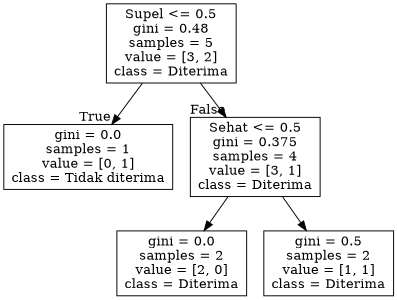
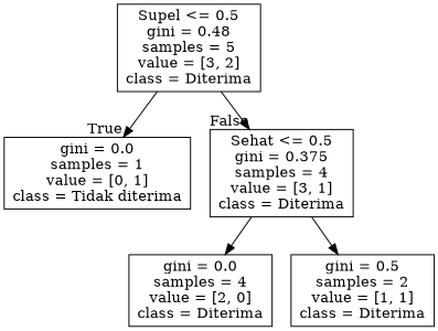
  digraph {
    node [shape=box]
    n1 [label="Supel <= 0.5\ngini = 0.48\nsamples = 5\nvalue = [3, 2]\nclass = Diterima"]
    n2 [label="gini = 0.0\nsamples = 1\nvalue = [0, 1]\nclass = Tidak diterima"]
    n3 [label="Sehat <= 0.5\ngini = 0.375\nsamples = 4\nvalue = [3, 1]\nclass = Diterima"]
-   n4 [label="gini = 0.0\nsamples = 2\nvalue = [2, 0]\nclass = Diterima"]
+   n4 [label="gini = 0.0\nsamples = 4\nvalue = [2, 0]\nclass = Diterima"]
    n5 [label="gini = 0.5\nsamples = 2\nvalue = [1, 1]\nclass = Diterima"]
    n1 -> n2 [headlabel=True labelangle=45 labeldistance=2.5]
    n1 -> n3 [headlabel=False labelangle=-45 labeldistance=2.5]
    n3 -> n4
    n3 -> n5
  }
